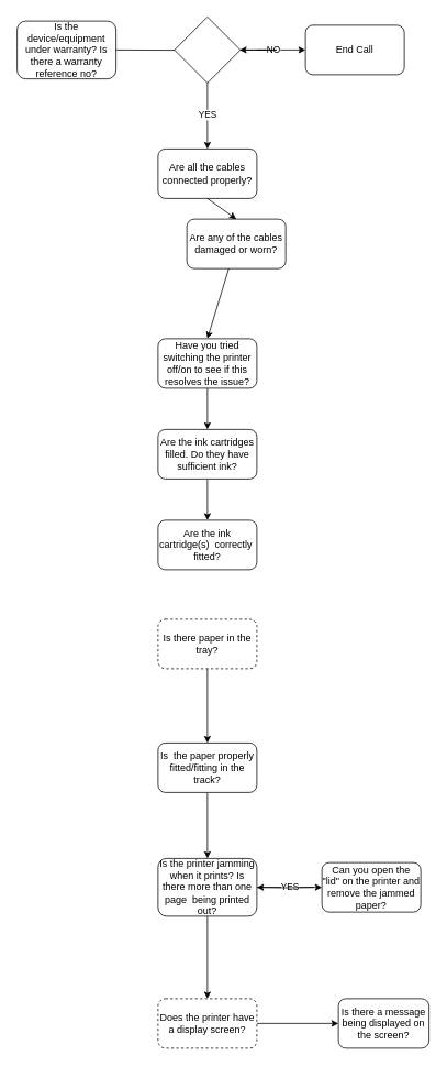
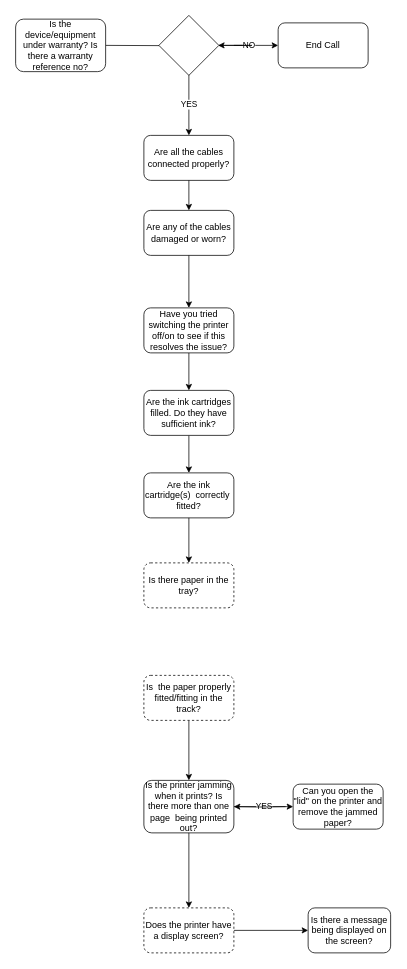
  <mxCell id="0" />
  <mxCell id="1" parent="0" />
  <mxCell id="2" value="Are all the cables connected properly?" style="rounded=1;whiteSpace=wrap;html=1;" parent="1" vertex="1"><mxGeometry x="191" y="180" width="120" height="60" as="geometry" /></mxCell>
  <mxCell id="3" value="Are the ink cartridge(s)&amp;nbsp; correctly&amp;nbsp; fitted?" style="rounded=1;whiteSpace=wrap;html=1;" parent="1" vertex="1"><mxGeometry x="191" y="630" width="120" height="60" as="geometry" /></mxCell>
  <mxCell id="4" value="Is there paper in the tray?" style="rounded=1;whiteSpace=wrap;html=1;dashed=1;" parent="1" vertex="1"><mxGeometry x="191" y="750" width="120" height="60" as="geometry" /></mxCell>
- <mxCell id="5" value="" style="endArrow=classic;html=1;exitX=0.5;exitY=1;exitDx=0;exitDy=0;entryX=0.5;entryY=0;entryDx=0;entryDy=0;" parent="1" source="4" target="25" edge="1"><mxGeometry width="50" height="50" relative="1" as="geometry"><mxPoint x="360" y="380" as="sourcePoint" /><mxPoint x="410" y="330" as="targetPoint" /></mxGeometry></mxCell>
  <mxCell id="6" value="" style="endArrow=classic;html=1;exitX=0.5;exitY=1;exitDx=0;exitDy=0;entryX=0.5;entryY=0;entryDx=0;entryDy=0;" parent="1" source="25" target="22" edge="1"><mxGeometry width="50" height="50" relative="1" as="geometry"><mxPoint x="360" y="540" as="sourcePoint" /><mxPoint x="410" y="490" as="targetPoint" /></mxGeometry></mxCell>
  <mxCell id="7" value="YES" style="endArrow=classic;html=1;exitX=1;exitY=0.5;exitDx=0;exitDy=0;" parent="1" source="22" edge="1"><mxGeometry width="50" height="50" relative="1" as="geometry"><mxPoint x="311" y="540" as="sourcePoint" /><mxPoint x="390" y="1075" as="targetPoint" /></mxGeometry></mxCell>
  <mxCell id="8" value="" style="edgeStyle=orthogonalEdgeStyle;rounded=0;orthogonalLoop=1;jettySize=auto;html=1;" edge="1" parent="1" target="22"><mxGeometry relative="1" as="geometry"><mxPoint x="380" y="1075" as="sourcePoint" /></mxGeometry></mxCell>
  <mxCell id="9" value="Can you open the &quot;lid&quot; on the printer and remove the jammed paper?" style="rounded=1;whiteSpace=wrap;html=1;" parent="1" vertex="1"><mxGeometry x="390" y="1045" width="120" height="60" as="geometry" /></mxCell>
  <mxCell id="10" value="Does the printer have a display screen?" style="rounded=1;whiteSpace=wrap;html=1;dashed=1;" parent="1" vertex="1"><mxGeometry x="191" y="1210" width="120" height="60" as="geometry" /></mxCell>
  <mxCell id="11" value="Is there a message being displayed on the screen?" style="rounded=1;whiteSpace=wrap;html=1;" parent="1" vertex="1"><mxGeometry x="410" y="1210" width="110" height="60" as="geometry" /></mxCell>
  <mxCell id="12" value="" style="endArrow=classic;html=1;exitX=1;exitY=0.5;exitDx=0;exitDy=0;" parent="1" source="10" edge="1"><mxGeometry width="50" height="50" relative="1" as="geometry"><mxPoint x="360" y="670" as="sourcePoint" /><mxPoint x="410" y="1240" as="targetPoint" /></mxGeometry></mxCell>
  <mxCell id="13" value="" style="edgeStyle=orthogonalEdgeStyle;rounded=0;orthogonalLoop=1;jettySize=auto;html=1;" parent="1" target="2" edge="1"><mxGeometry relative="1" as="geometry"><mxPoint x="140" y="60" as="sourcePoint" /></mxGeometry></mxCell>
  <mxCell id="14" value="YES" style="edgeLabel;html=1;align=center;verticalAlign=middle;resizable=0;points=[];" parent="13" vertex="1" connectable="0"><mxGeometry x="0.641" y="-1" relative="1" as="geometry"><mxPoint as="offset" /></mxGeometry></mxCell>
  <mxCell id="15" value="Is the device/equipment under warranty? Is there a warranty reference no?" style="rounded=1;whiteSpace=wrap;html=1;" parent="1" vertex="1"><mxGeometry x="20" y="25" width="120" height="70" as="geometry" /></mxCell>
  <mxCell id="16" value="" style="rhombus;whiteSpace=wrap;html=1;" parent="1" vertex="1"><mxGeometry x="211" width="80" height="80" as="geometry" y="20" /></mxCell>
  <mxCell id="17" value="End Call" style="rounded=1;whiteSpace=wrap;html=1;" parent="1" vertex="1"><mxGeometry x="370" y="30" width="120" height="60" as="geometry" /></mxCell>
  <mxCell id="18" value="NO" style="endArrow=classic;html=1;exitX=1;exitY=0.5;exitDx=0;exitDy=0;" parent="1" source="16" edge="1"><mxGeometry width="50" height="50" relative="1" as="geometry"><mxPoint x="460" y="270" as="sourcePoint" /><mxPoint x="370" y="60" as="targetPoint" /></mxGeometry></mxCell>
  <mxCell id="19" value="" style="endArrow=classic;html=1;" parent="1" edge="1"><mxGeometry width="50" height="50" relative="1" as="geometry"><mxPoint x="311" y="60" as="sourcePoint" /><mxPoint x="290" y="60" as="targetPoint" /><Array as="points"><mxPoint x="340" y="60" /></Array></mxGeometry></mxCell>
  <mxCell id="20" value="" style="endArrow=classic;html=1;entryX=0.5;entryY=0;entryDx=0;entryDy=0;" parent="1" source="23" target="3" edge="1"><mxGeometry width="50" height="50" relative="1" as="geometry"><mxPoint x="251" y="240" as="sourcePoint" /><mxPoint x="290" y="220" as="targetPoint" /></mxGeometry></mxCell>
+ <mxCell id="21" value="" style="endArrow=classic;html=1;entryX=0.5;entryY=0;entryDx=0;entryDy=0;exitX=0.5;exitY=1;exitDx=0;exitDy=0;" parent="1" source="3" target="4" edge="1"><mxGeometry width="50" height="50" relative="1" as="geometry"><mxPoint x="251" y="360" as="sourcePoint" /><mxPoint x="290" y="220" as="targetPoint" /></mxGeometry></mxCell>
  <mxCell id="22" value="Is the printer jamming when it prints? Is there more than one page&amp;nbsp; being printed out?" style="rounded=1;whiteSpace=wrap;html=1;" parent="1" vertex="1"><mxGeometry x="191" y="1040" width="120" height="70" as="geometry" /></mxCell>
  <mxCell id="23" value="Are the ink cartridges filled. Do they have sufficient ink?" style="rounded=1;whiteSpace=wrap;html=1;" parent="1" vertex="1"><mxGeometry x="191" y="520" width="120" height="60" as="geometry" /></mxCell>
  <mxCell id="24" value="" style="endArrow=classic;html=1;entryX=0.5;entryY=0;entryDx=0;entryDy=0;" parent="1" source="29" target="23" edge="1"><mxGeometry width="50" height="50" relative="1" as="geometry"><mxPoint x="251" y="240" as="sourcePoint" /><mxPoint x="251" y="350" as="targetPoint" /></mxGeometry></mxCell>
- <mxCell id="25" value="Is&amp;nbsp; the paper properly fitted/fitting in the track?" style="rounded=1;whiteSpace=wrap;html=1;" parent="1" vertex="1"><mxGeometry x="191" y="900" width="120" height="60" as="geometry" /></mxCell>
+ <mxCell id="25" value="Is&amp;nbsp; the paper properly fitted/fitting in the track?" style="rounded=1;whiteSpace=wrap;html=1;dashed=1;" parent="1" vertex="1"><mxGeometry x="191" y="900" width="120" height="60" as="geometry" /></mxCell>
  <mxCell id="26" value="" style="endArrow=classic;html=1;exitX=0.5;exitY=1;exitDx=0;exitDy=0;entryX=0.5;entryY=0;entryDx=0;entryDy=0;" parent="1" source="22" target="10" edge="1"><mxGeometry width="50" height="50" relative="1" as="geometry"><mxPoint x="240" y="1100" as="sourcePoint" /><mxPoint x="290" y="1050" as="targetPoint" /></mxGeometry></mxCell>
- <mxCell id="27" value="Are any of the cables damaged or worn?" style="rounded=1;whiteSpace=wrap;html=1;" parent="1" vertex="1"><mxGeometry x="226" y="265" width="120" height="60" as="geometry" /></mxCell>
+ <mxCell id="27" value="Are any of the cables damaged or worn?" style="rounded=1;whiteSpace=wrap;html=1;" parent="1" vertex="1"><mxGeometry x="191" y="280" width="120" height="60" as="geometry" /></mxCell>
  <mxCell id="28" value="" style="endArrow=classic;html=1;entryX=0.5;entryY=0;entryDx=0;entryDy=0;" parent="1" target="27" edge="1"><mxGeometry width="50" height="50" relative="1" as="geometry"><mxPoint x="251" y="240" as="sourcePoint" /><mxPoint x="251" y="430" as="targetPoint" /></mxGeometry></mxCell>
  <mxCell id="29" value="Have you tried switching the printer off/on to see if this resolves the issue?" style="rounded=1;whiteSpace=wrap;html=1;" parent="1" vertex="1"><mxGeometry x="191" y="410" width="120" height="60" as="geometry" /></mxCell>
  <mxCell id="30" value="" style="endArrow=classic;html=1;entryX=0.5;entryY=0;entryDx=0;entryDy=0;" parent="1" source="27" target="29" edge="1"><mxGeometry width="50" height="50" relative="1" as="geometry"><mxPoint x="251" y="310" as="sourcePoint" /><mxPoint x="251" y="430" as="targetPoint" /></mxGeometry></mxCell>
